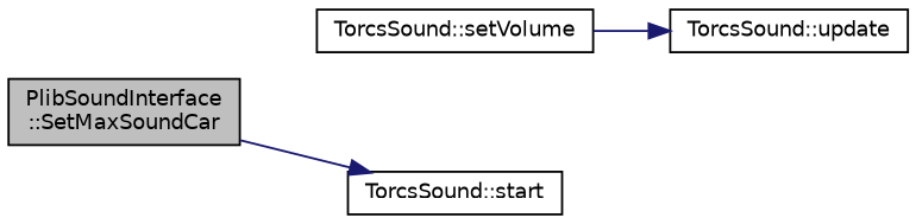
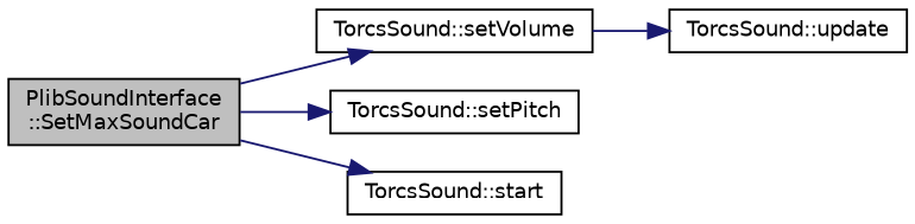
  digraph {
    rankdir=LR
    node [color=black fillcolor=white fontname=Helvetica fontsize=10 shape=record style=filled]
    edge [color=midnightblue fontname=Helvetica fontsize=10 labelfontname=Helvetica labelfontsize=10 style=solid]
    n1 [fillcolor=grey75 fontcolor=black height=0.2 label="PlibSoundInterface\l::SetMaxSoundCar" width=0.4]
    n2 [height=0.2 label="TorcsSound::setVolume" width=0.4]
+   n3 [height=0.2 label="TorcsSound::setPitch" width=0.4]
    n4 [height=0.2 label="TorcsSound::start" width=0.4]
    n5 [height=0.2 label="TorcsSound::update" width=0.4]
+   n1 -> n2
+   n1 -> n3
    n1 -> n4
    n2 -> n5
  }
